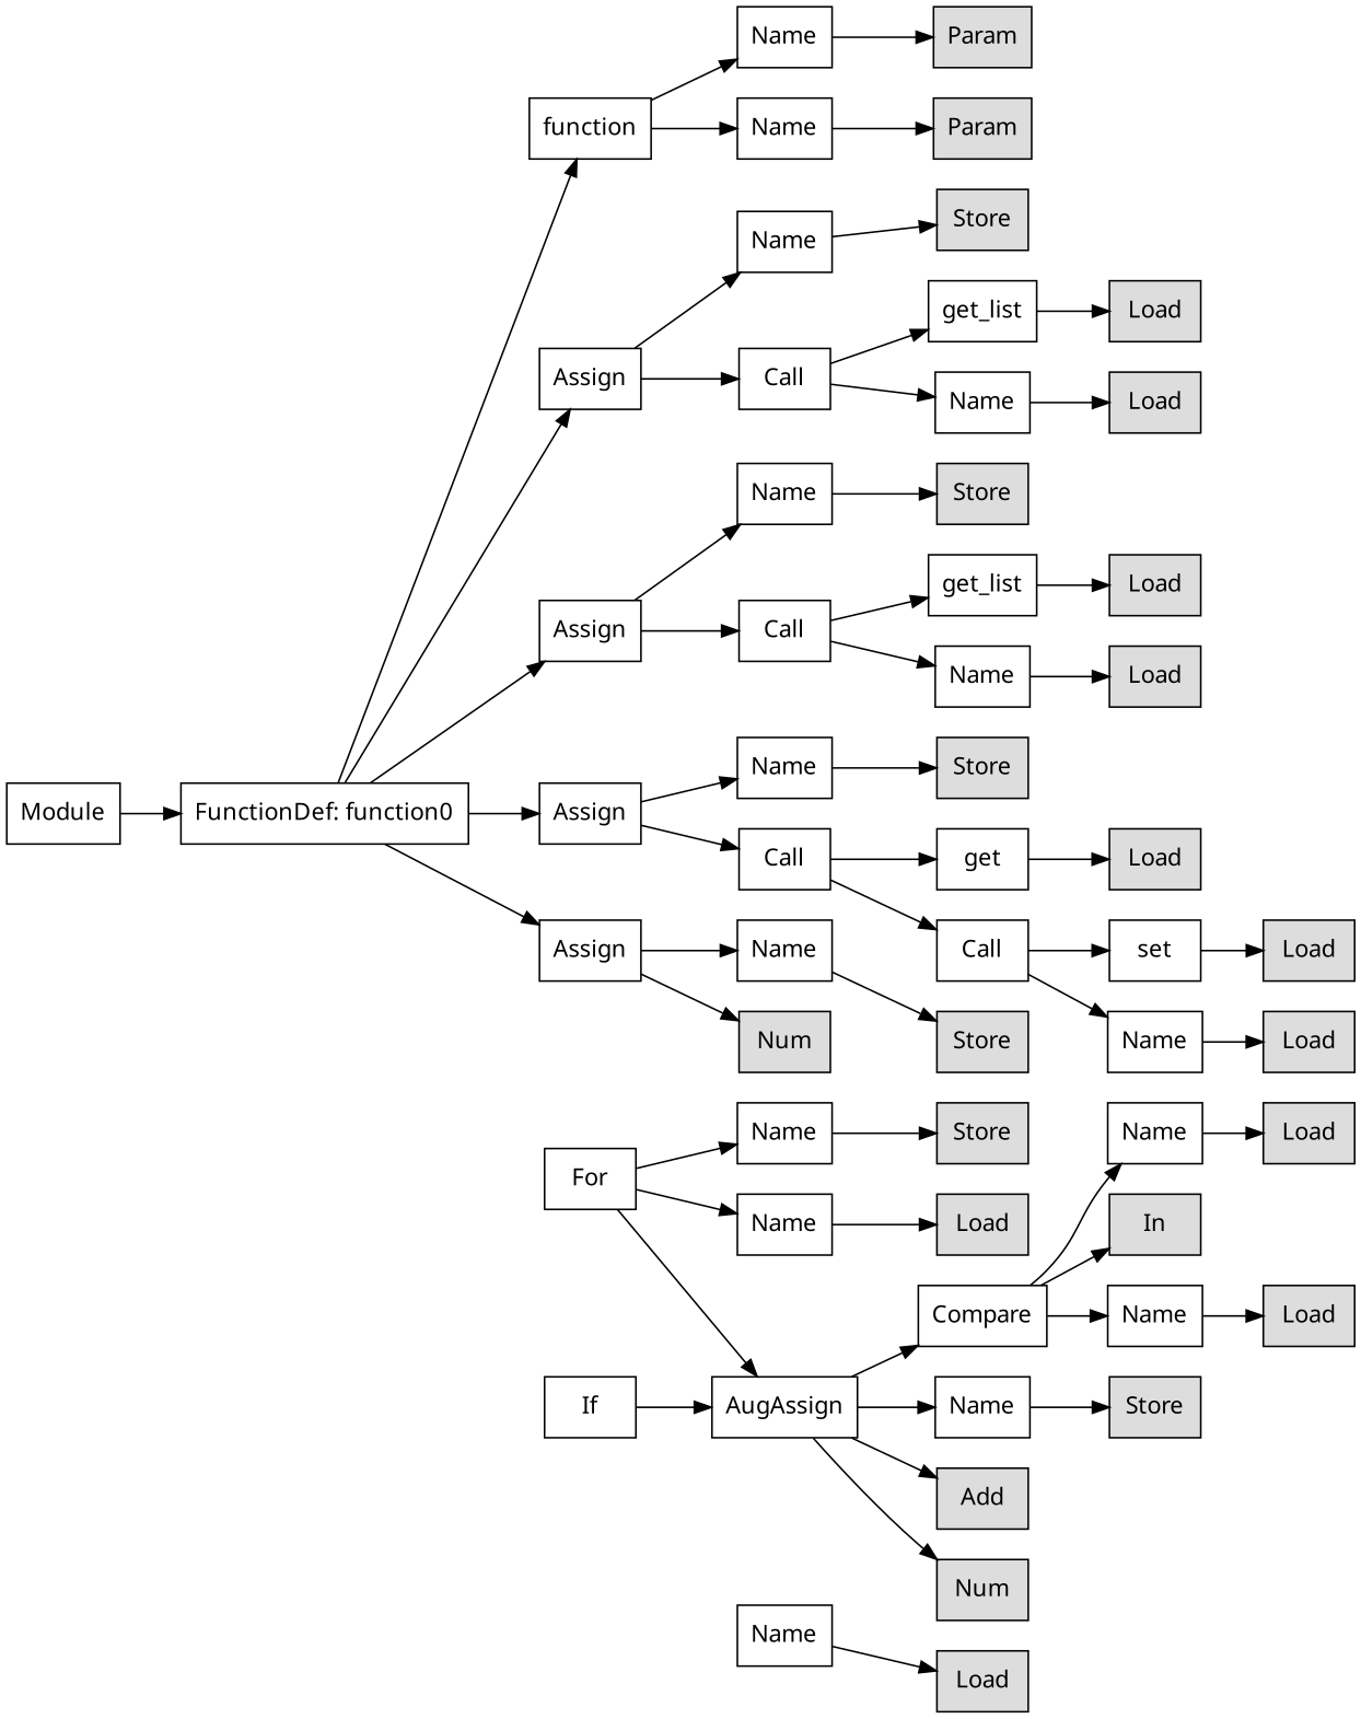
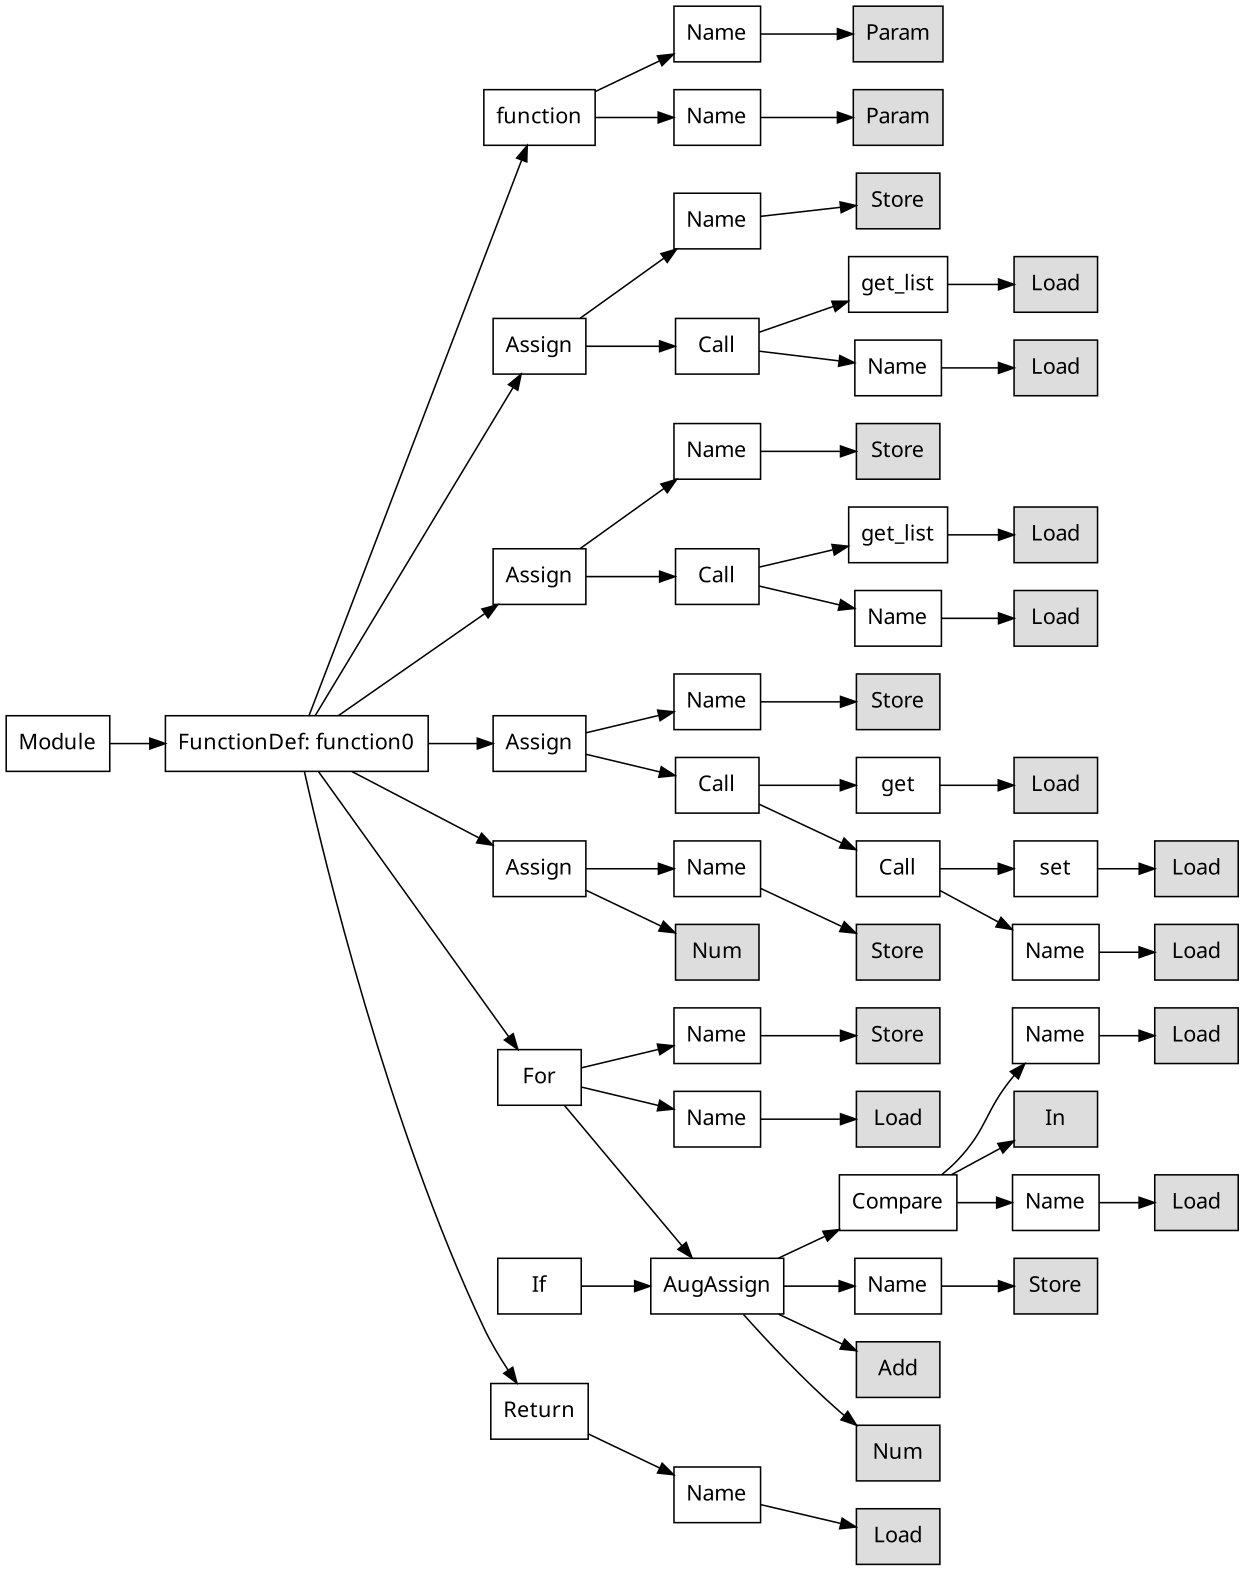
  digraph {
    fontname="Noto Sans"
    rankdir=LR
    node [fontname="Noto Sans" shape=rect]
    edge [fontname="Noto Sans"]
    n1 [label=Module]
    n2 [label="FunctionDef: function0"]
    n3 [label=function]
    n4 [label=Assign]
    n5 [label=Assign]
    n6 [label=Assign]
    n7 [label=Assign]
    n8 [label=For]
+   n9 [label=Return]
    n10 [label=Name]
    n11 [label=Name]
    n12 [label=Name]
    n13 [label=Call]
    n14 [label=Name]
    n15 [label=Call]
    n16 [label=Name]
    n17 [label=Call]
    n18 [label=Name]
    n19 [fillcolor="#dddddd" label=Num style=filled]
    n20 [label=Name]
    n21 [label=Name]
    n22 [label=AugAssign]
    n23 [label=Name]
    n24 [fillcolor="#dddddd" label=Param style=filled]
    n25 [fillcolor="#dddddd" label=Param style=filled]
    n26 [fillcolor="#dddddd" label=Store style=filled]
    n27 [label=get_list]
    n28 [label=Name]
    n29 [fillcolor="#dddddd" label=Store style=filled]
    n30 [label=get_list]
    n31 [label=Name]
    n32 [fillcolor="#dddddd" label=Store style=filled]
    n33 [label=get]
    n34 [label=Call]
    n35 [fillcolor="#dddddd" label=Store style=filled]
    n36 [fillcolor="#dddddd" label=Store style=filled]
    n37 [fillcolor="#dddddd" label=Load style=filled]
    n38 [label=If]
    n39 [fillcolor="#dddddd" label=Load style=filled]
    n40 [fillcolor="#dddddd" label=Load style=filled]
    n41 [fillcolor="#dddddd" label=Load style=filled]
    n42 [fillcolor="#dddddd" label=Load style=filled]
    n43 [fillcolor="#dddddd" label=Load style=filled]
    n44 [fillcolor="#dddddd" label=Load style=filled]
    n45 [label=set]
    n46 [label=Name]
    n47 [label=Compare]
    n48 [label=Name]
    n49 [fillcolor="#dddddd" label=In style=filled]
    n50 [label=Name]
    n51 [label=Name]
    n52 [fillcolor="#dddddd" label=Add style=filled]
    n53 [fillcolor="#dddddd" label=Num style=filled]
    n54 [fillcolor="#dddddd" label=Load style=filled]
    n55 [fillcolor="#dddddd" label=Load style=filled]
    n56 [fillcolor="#dddddd" label=Load style=filled]
    n57 [fillcolor="#dddddd" label=Load style=filled]
    n58 [fillcolor="#dddddd" label=Store style=filled]
    n1 -> n2
    n2 -> n3
    n2 -> n4
    n2 -> n5
    n2 -> n6
    n2 -> n7
+   n2 -> n8
+   n2 -> n9
    n3 -> n10
    n3 -> n11
    n4 -> n12
    n4 -> n13
    n5 -> n14
    n5 -> n15
    n6 -> n16
    n6 -> n17
    n7 -> n18
    n7 -> n19
    n8 -> n20
    n8 -> n21
    n8 -> n22
+   n9 -> n23
    n10 -> n24
    n11 -> n25
    n12 -> n26
    n13 -> n27
    n13 -> n28
    n14 -> n29
    n15 -> n30
    n15 -> n31
    n16 -> n32
    n17 -> n33
    n17 -> n34
    n18 -> n35
    n20 -> n36
    n21 -> n37
    n22 -> n47
    n22 -> n51
    n22 -> n52
    n22 -> n53
    n23 -> n39
    n27 -> n40
    n28 -> n41
    n30 -> n42
    n31 -> n43
    n33 -> n44
    n34 -> n45
    n34 -> n46
    n38 -> n22
    n45 -> n54
    n46 -> n55
    n47 -> n48
    n47 -> n49
    n47 -> n50
    n48 -> n56
    n50 -> n57
    n51 -> n58
  }
